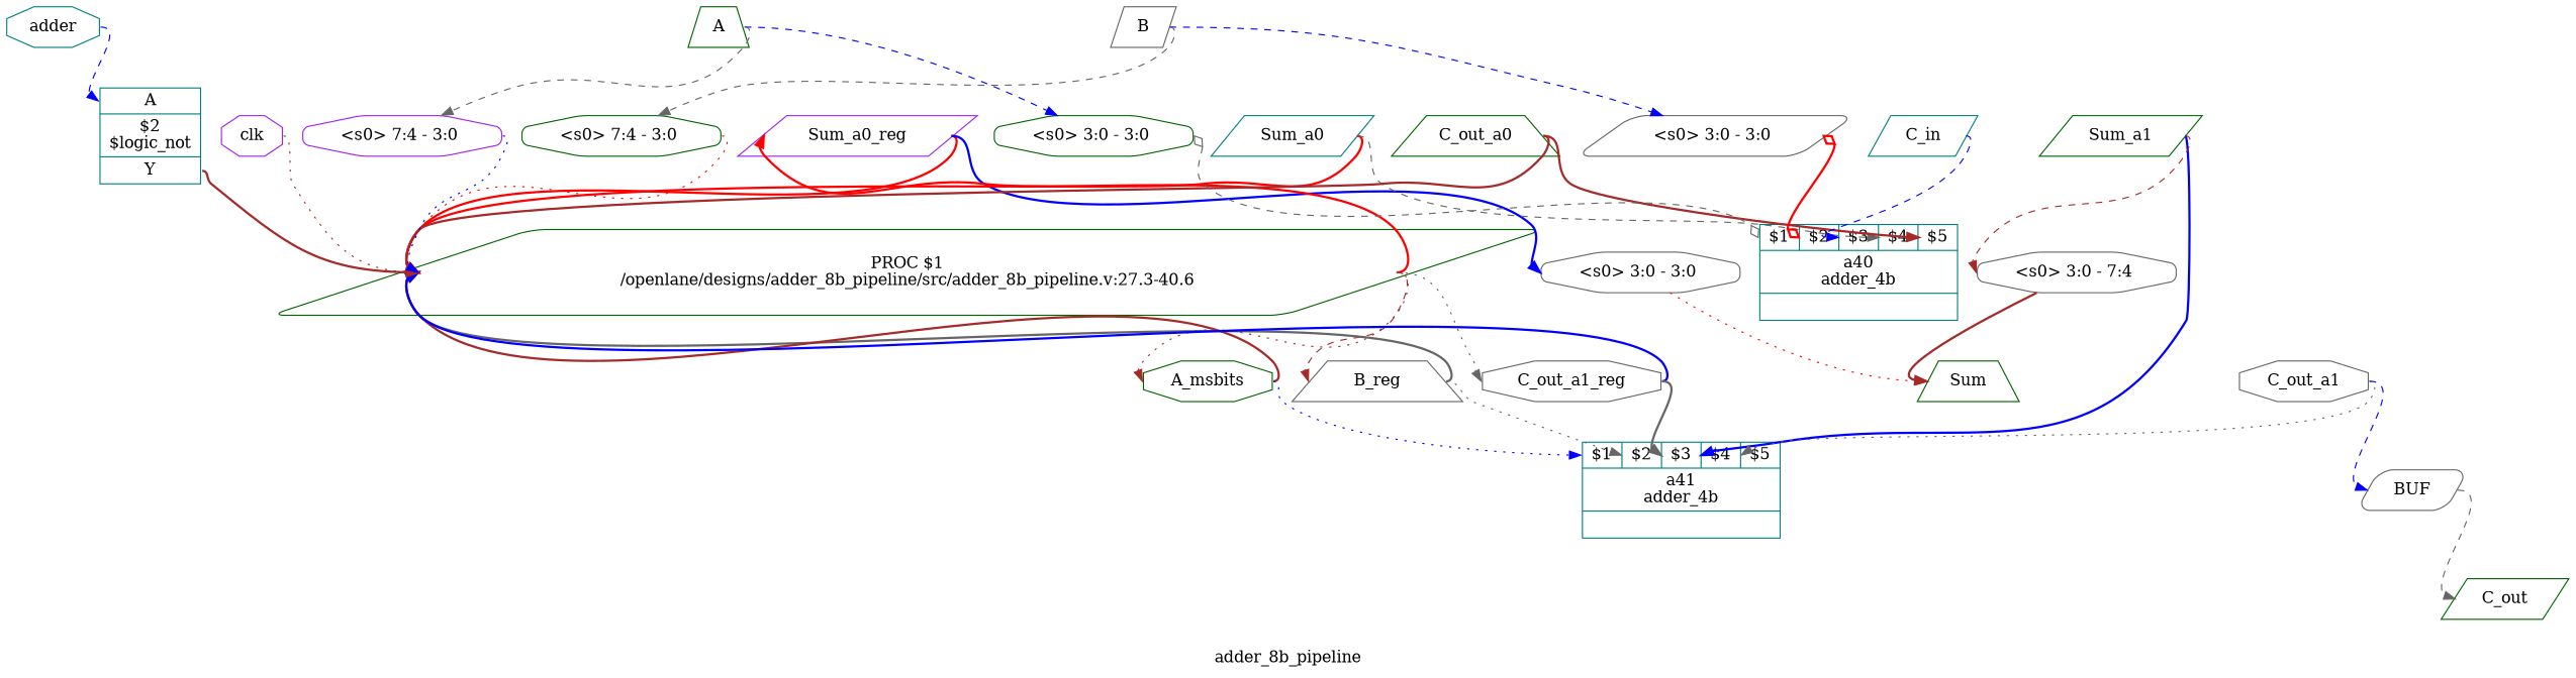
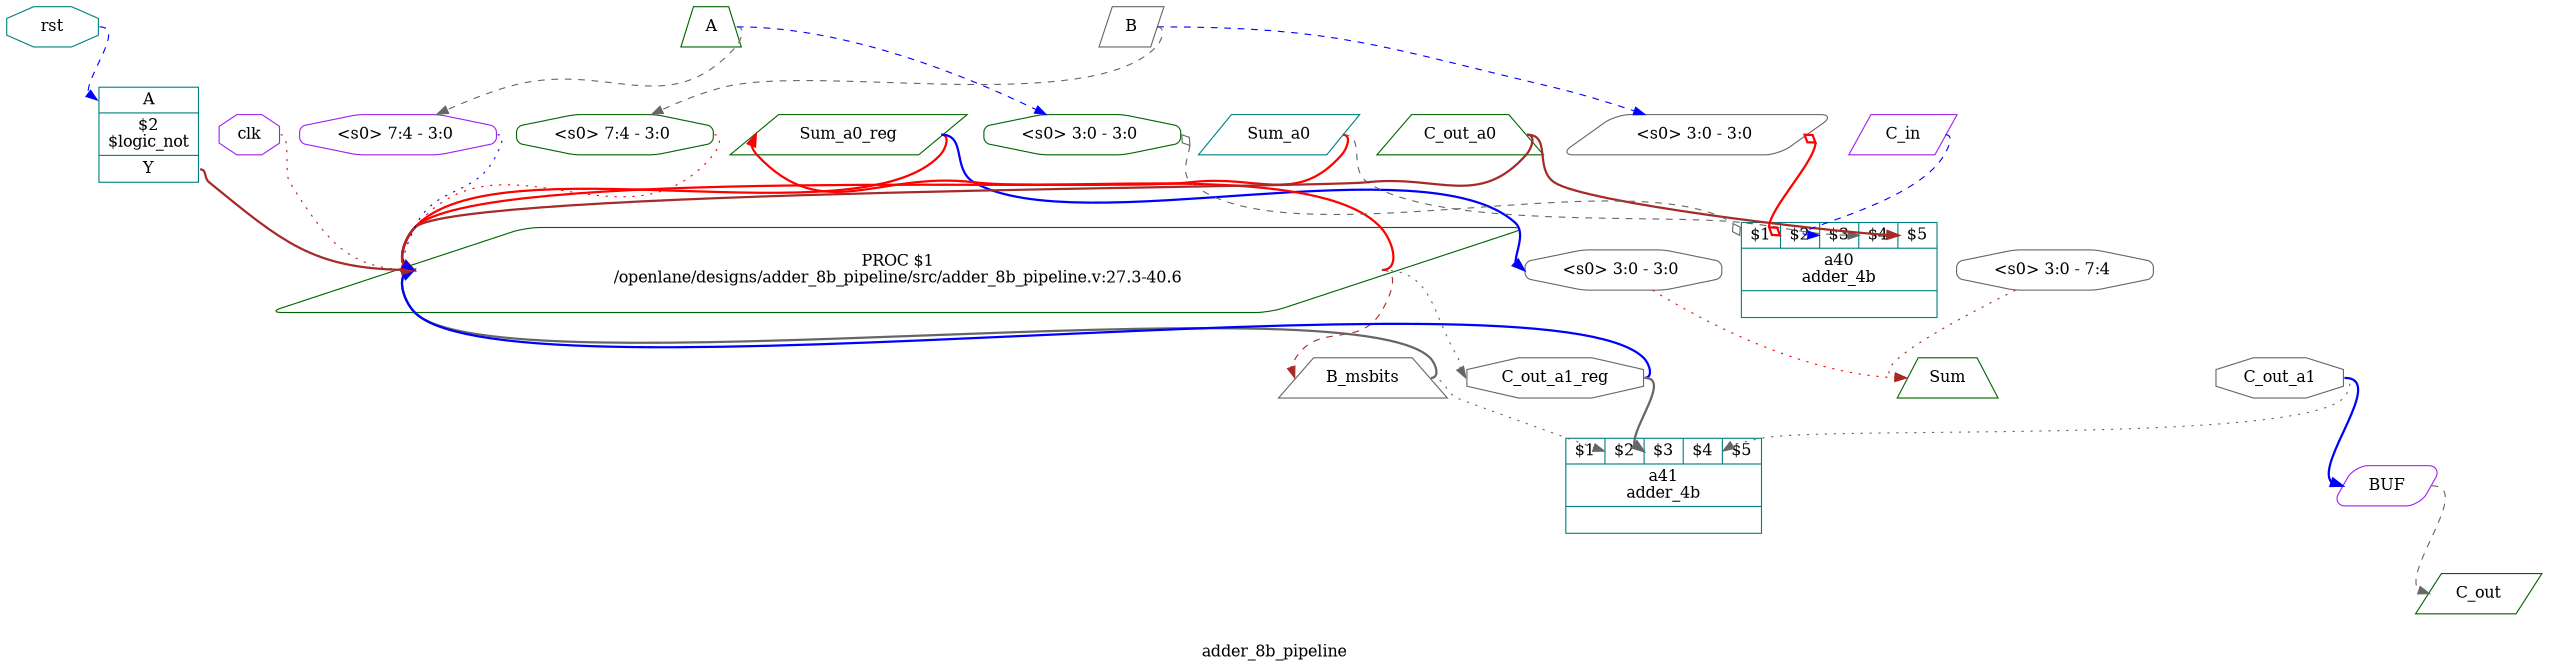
  digraph {
    label=adder_8b_pipeline
    rankdir=TB
    remincross=true
    node [color=darkgreen fontcolor=black shape=octagon]
    edge [color=blue headport=w style=bold tailport=e]
-   n1 [color=purple label=Sum_a0_reg shape=parallelogram]
+   n1 [label=Sum_a0_reg shape=parallelogram]
    n2 [label="PROC $1\n/openlane/designs/adder_8b_pipeline/src/adder_8b_pipeline.v:27.3-40.6" shape=parallelogram style=rounded fontcolor=""]
    n3 [color=gray40 label="<s0> 3:0 - 3:0 " style=rounded fontcolor=""]
-   n4 [color=gray40 label=B_reg shape=trapezium]
-   n5 [label=A_msbits]
+   n4 [color=gray40 label=B_msbits shape=trapezium]
    n6 [color=gray40 label=C_out_a1_reg]
    n7 [label=Sum shape=trapezium]
    n8 [color=teal label="{{<p23> $1|<p24> $2|<p25> $3|<p26> $4|<p27> $5}|a41\nadder_4b|{}}" shape=record fontcolor=""]
-   n9 [label=Sum_a1 shape=parallelogram]
    n10 [color=gray40 label="<s0> 3:0 - 7:4 " style=rounded fontcolor=""]
    n11 [color=teal label=Sum_a0 shape=parallelogram]
    n12 [color=teal label="{{<p23> $1|<p24> $2|<p25> $3|<p26> $4|<p27> $5}|a40\nadder_4b|{}}" shape=record fontcolor=""]
    n13 [color=gray40 label=C_out_a1]
-   n14 [color=gray40 label=BUF shape=parallelogram style=rounded fontcolor=""]
+   n14 [color=purple label=BUF shape=parallelogram style=rounded fontcolor=""]
    n15 [label=C_out shape=parallelogram]
    n16 [label=C_out_a0 shape=trapezium]
-   n17 [color=teal label=adder]
+   n17 [color=teal label=rst]
    n18 [color=teal label="{{<p20> A}|$2\n$logic_not|{<p21> Y}}" shape=record fontcolor=""]
    n19 [color=purple label=clk]
-   n20 [color=teal label=C_in shape=parallelogram]
+   n20 [color=purple label=C_in shape=parallelogram]
    n21 [color=gray40 label=B shape=parallelogram]
    n22 [color=gray40 label="<s0> 3:0 - 3:0 " shape=parallelogram style=rounded fontcolor=""]
    n23 [label="<s0> 7:4 - 3:0 " style=rounded fontcolor=""]
    n24 [label=A shape=trapezium]
    n25 [label="<s0> 3:0 - 3:0 " style=rounded fontcolor=""]
    n26 [color=purple label="<s0> 7:4 - 3:0 " style=rounded fontcolor=""]
    n1 -> n2 [color=red]
    n1 -> n3
    n2 -> n1 [color=red]
    n2 -> n4 [color=brown style=dashed]
-   n2 -> n5 [color=brown style=dotted]
    n2 -> n6 [color=gray40 style=dotted]
    n3 -> n7 [color=red style=dotted tailport="s0:e"]
    n4 -> n2 [color=gray40]
    n4 -> n8 [color=gray40 headport="p24:w" style=dotted]
-   n5 -> n2 [color=brown]
-   n5 -> n8 [headport="p23:w" style=dotted]
    n6 -> n2
    n6 -> n8 [color=gray40 headport="p25:w"]
-   n9 -> n8 [headport="p26:w"]
-   n9 -> n10 [color=brown style=dashed]
-   n10 -> n7 [color=brown tailport="s0:e"]
+   n10 -> n7 [color=brown style=dotted tailport="s0:e"]
    n11 -> n2 [color=red]
    n11 -> n12 [color=gray40 headport="p26:w" style=dashed]
    n13 -> n8 [color=gray40 headport="p27:w" style=dotted]
-   n13 -> n14 [headport="w:w" style=dashed]
+   n13 -> n14 [headport="w:w"]
    n14 -> n15 [color=gray40 style=dashed tailport="e:e"]
    n16 -> n2 [color=brown]
    n16 -> n12 [color=brown headport="p27:w"]
    n17 -> n18 [headport="p20:w" style=dashed]
    n18 -> n2 [color=brown tailport="p21:e"]
    n19 -> n2 [color=brown style=dotted]
    n20 -> n12 [headport="p25:w" style=dashed]
    n21 -> n22 [headport="s0:w" style=dashed]
    n21 -> n23 [color=gray40 headport="s0:w" style=dashed]
    n22 -> n12 [arrowhead=odiamond arrowtail=odiamond color=red dir=both headport="p24:w"]
    n23 -> n2 [color=red style=dotted]
    n24 -> n25 [headport="s0:w" style=dashed]
    n24 -> n26 [color=gray40 headport="s0:w" style=dashed]
    n25 -> n12 [arrowhead=odiamond arrowtail=odiamond color=gray40 dir=both headport="p23:w" style=dashed]
    n26 -> n2 [style=dotted]
  }
